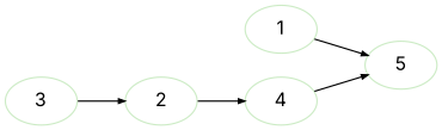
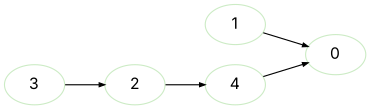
  digraph {
    fontname=Inter
    fontsize=12
    rankdir=LR
    node [color="/pastel16/3" fontname=Inter penwidth=1]
    edge [arrowsize=0.5 color=black fontname=Inter fontsize=10]
-   n1 [label=5]
+   n1 [label=0]
    n2 [label=1]
    n3 [label=2]
    n4 [label=4]
    n5 [label=3]
    n2 -> n1
    n3 -> n4
    n4 -> n1
    n5 -> n3
  }
